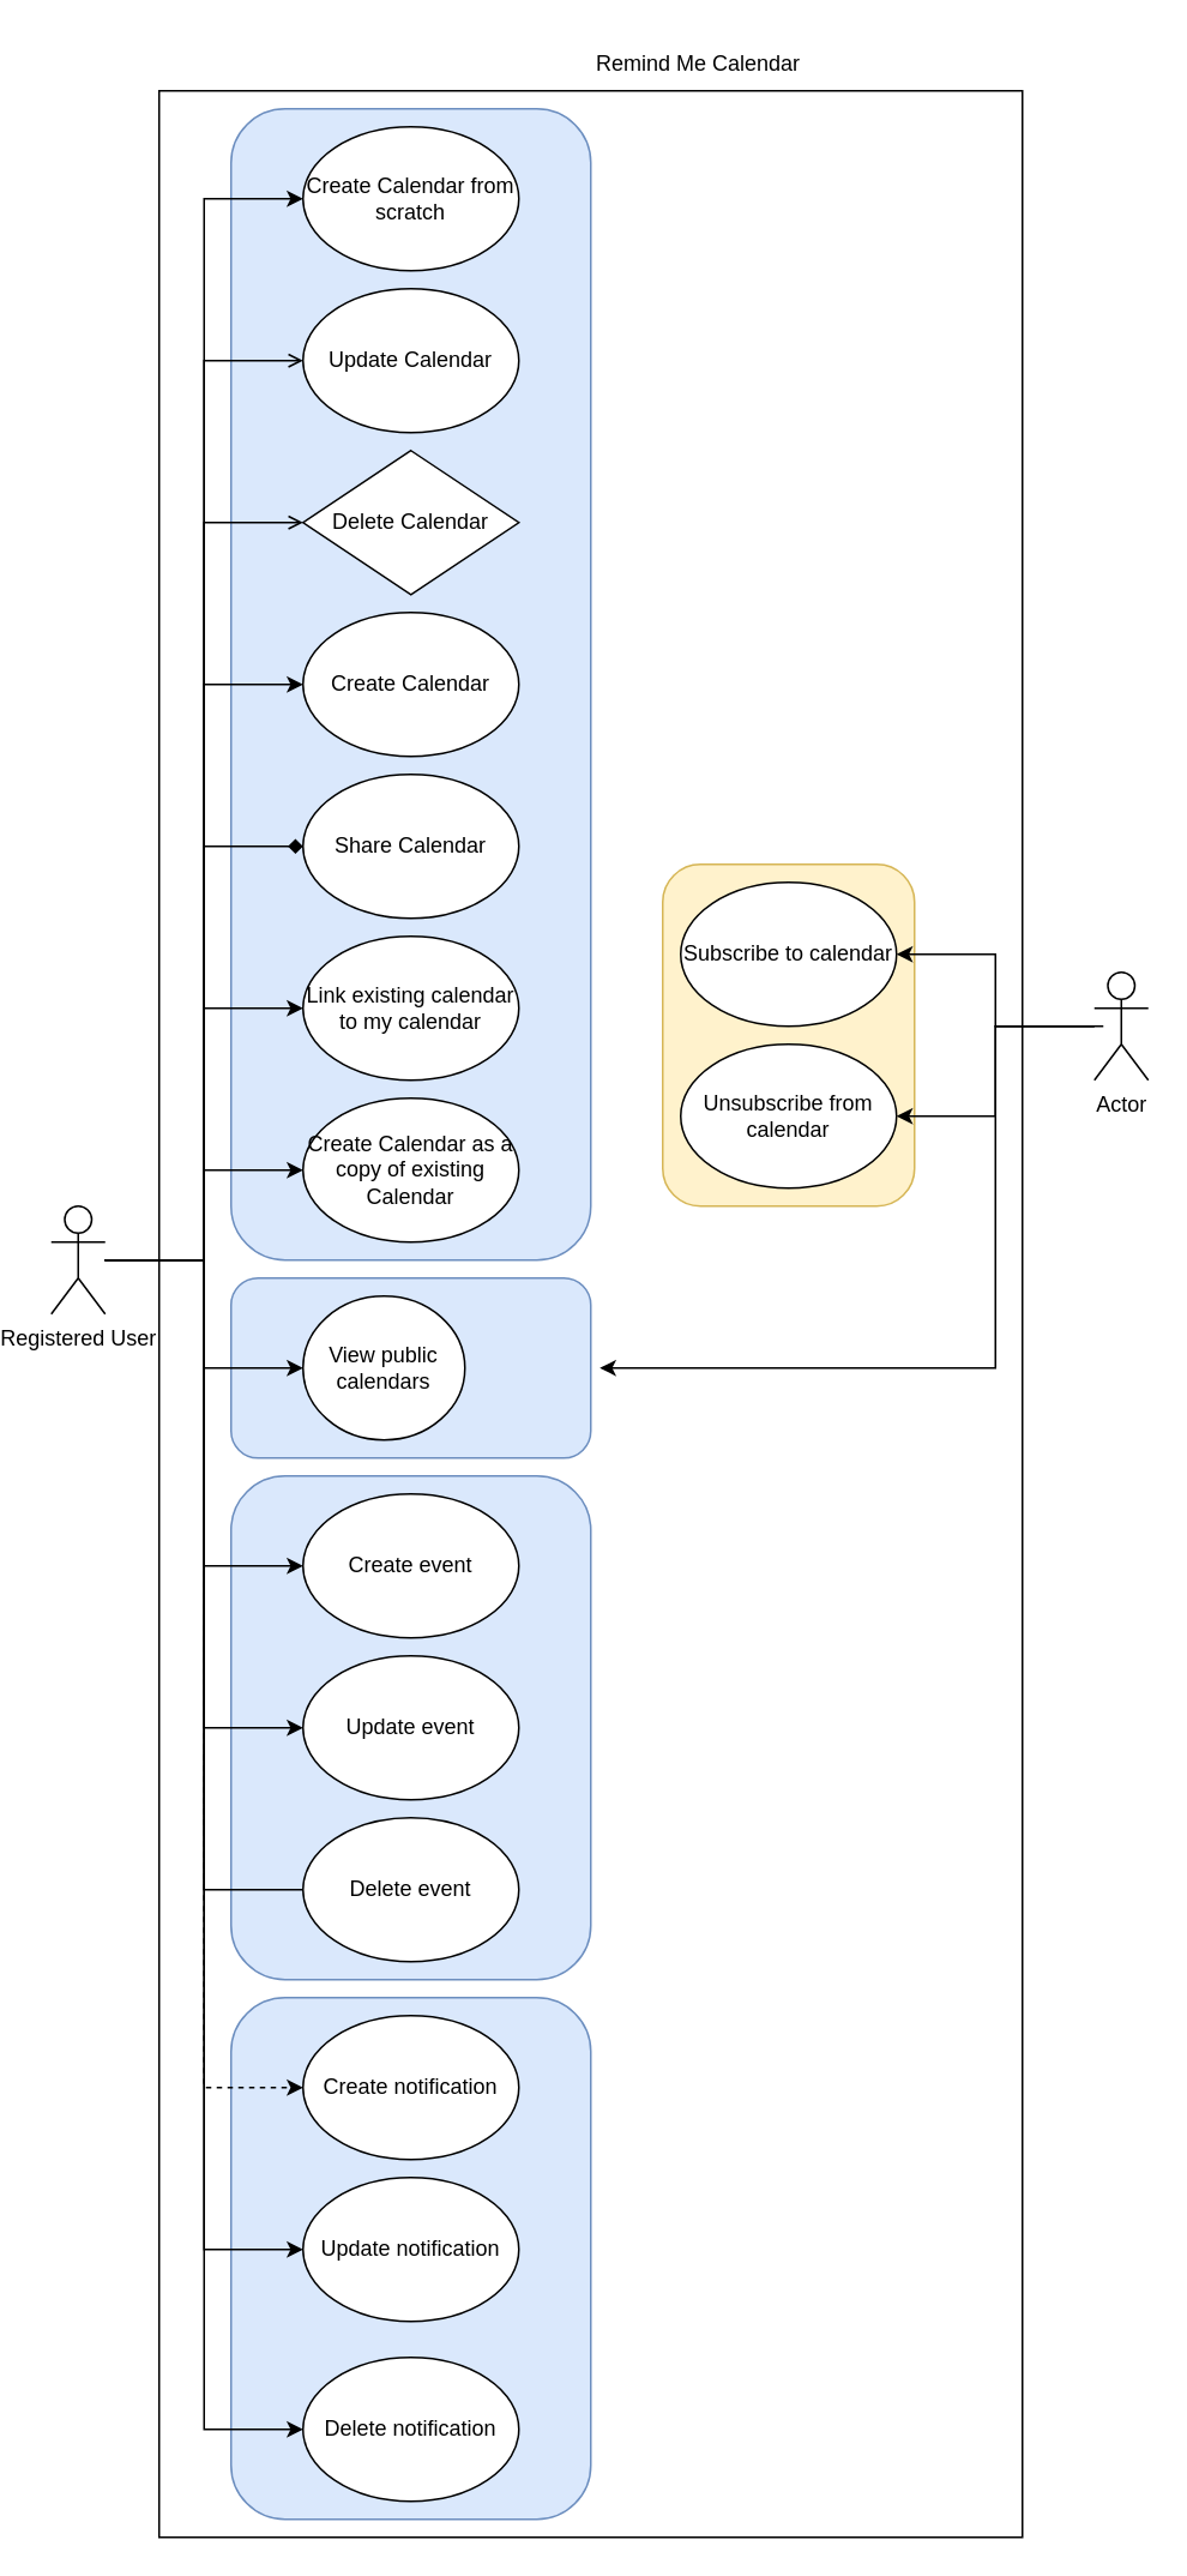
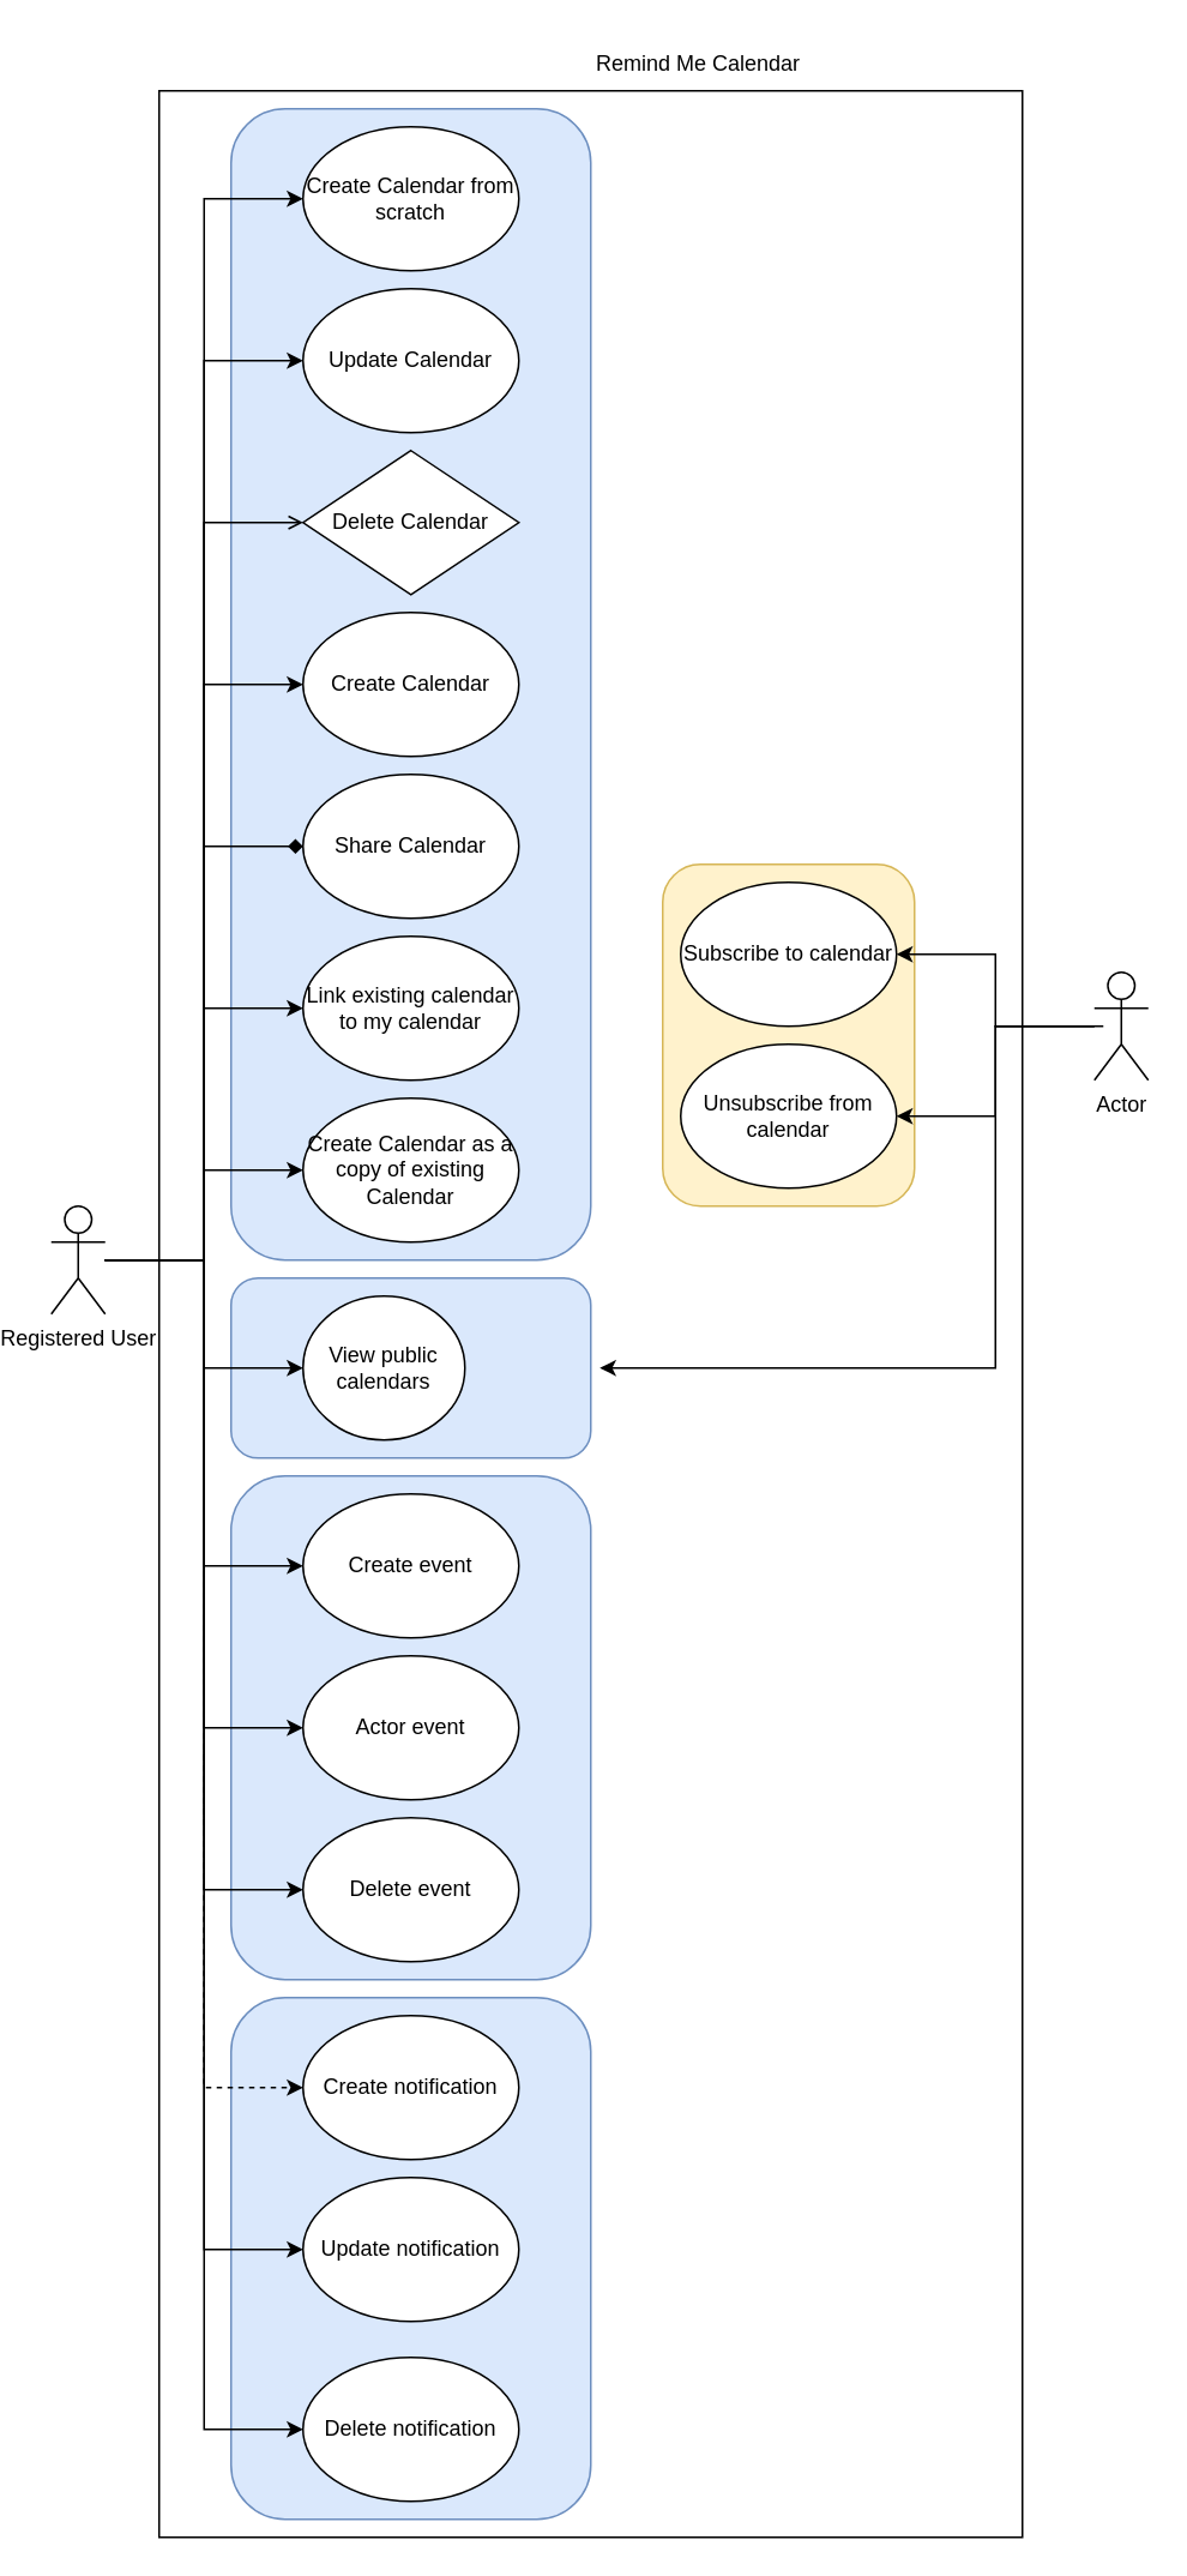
  <mxCell id="0" />
  <mxCell id="1" parent="0" />
  <mxCell id="2" value="" style="rounded=0;whiteSpace=wrap;html=1;" parent="1" vertex="1"><mxGeometry x="80" y="50" width="480" height="1360" as="geometry" /></mxCell>
  <mxCell id="3" value="" style="rounded=1;whiteSpace=wrap;html=1;fillColor=#dae8fc;strokeColor=#6c8ebf;" vertex="1" parent="1"><mxGeometry x="120" y="710" width="200" height="100" as="geometry" /></mxCell>
  <mxCell id="4" value="" style="rounded=1;whiteSpace=wrap;html=1;fillColor=#fff2cc;strokeColor=#d6b656;" vertex="1" parent="1"><mxGeometry x="360" y="480" width="140" height="190" as="geometry" /></mxCell>
  <mxCell id="5" value="" style="rounded=1;whiteSpace=wrap;html=1;fillColor=#dae8fc;strokeColor=#6c8ebf;" vertex="1" parent="1"><mxGeometry x="120" y="1110" width="200" height="290" as="geometry" /></mxCell>
  <mxCell id="6" value="" style="rounded=1;whiteSpace=wrap;html=1;fillColor=#dae8fc;strokeColor=#6c8ebf;" vertex="1" parent="1"><mxGeometry x="120" y="820" width="200" height="280" as="geometry" /></mxCell>
  <mxCell id="7" value="" style="rounded=1;whiteSpace=wrap;html=1;fillColor=#dae8fc;strokeColor=#6c8ebf;" vertex="1" parent="1"><mxGeometry x="120" y="60" width="200" height="640" as="geometry" /></mxCell>
- <mxCell id="8" style="edgeStyle=orthogonalEdgeStyle;rounded=0;orthogonalLoop=1;jettySize=auto;html=1;entryX=0;entryY=0.5;entryDx=0;entryDy=0;endArrow=open;" edge="1" parent="1" source="22" target="25"><mxGeometry relative="1" as="geometry" /></mxCell>
+ <mxCell id="8" style="edgeStyle=orthogonalEdgeStyle;rounded=0;orthogonalLoop=1;jettySize=auto;html=1;entryX=0;entryY=0.5;entryDx=0;entryDy=0;" edge="1" parent="1" source="22" target="25"><mxGeometry relative="1" as="geometry" /></mxCell>
  <mxCell id="9" style="edgeStyle=orthogonalEdgeStyle;rounded=0;orthogonalLoop=1;jettySize=auto;html=1;entryX=0;entryY=0.5;entryDx=0;entryDy=0;endArrow=open;" edge="1" parent="1" source="22" target="28"><mxGeometry relative="1" as="geometry" /></mxCell>
  <mxCell id="10" style="edgeStyle=orthogonalEdgeStyle;rounded=0;orthogonalLoop=1;jettySize=auto;html=1;entryX=0;entryY=0.5;entryDx=0;entryDy=0;" edge="1" parent="1" source="22" target="27"><mxGeometry relative="1" as="geometry" /></mxCell>
  <mxCell id="11" style="edgeStyle=orthogonalEdgeStyle;rounded=0;orthogonalLoop=1;jettySize=auto;html=1;entryX=0;entryY=0.5;entryDx=0;entryDy=0;endArrow=diamond;" edge="1" parent="1" source="22" target="29"><mxGeometry relative="1" as="geometry" /></mxCell>
  <mxCell id="12" style="edgeStyle=orthogonalEdgeStyle;rounded=0;orthogonalLoop=1;jettySize=auto;html=1;entryX=0;entryY=0.5;entryDx=0;entryDy=0;" edge="1" parent="1" source="22" target="31"><mxGeometry relative="1" as="geometry" /></mxCell>
  <mxCell id="13" style="edgeStyle=orthogonalEdgeStyle;rounded=0;orthogonalLoop=1;jettySize=auto;html=1;entryX=0;entryY=0.5;entryDx=0;entryDy=0;" edge="1" parent="1" source="22" target="30"><mxGeometry relative="1" as="geometry" /></mxCell>
  <mxCell id="14" style="edgeStyle=orthogonalEdgeStyle;rounded=0;orthogonalLoop=1;jettySize=auto;html=1;entryX=0;entryY=0.5;entryDx=0;entryDy=0;" edge="1" parent="1" source="22" target="32"><mxGeometry relative="1" as="geometry" /></mxCell>
  <mxCell id="15" style="edgeStyle=orthogonalEdgeStyle;rounded=0;orthogonalLoop=1;jettySize=auto;html=1;entryX=0;entryY=0.5;entryDx=0;entryDy=0;" edge="1" parent="1" source="22" target="33"><mxGeometry relative="1" as="geometry" /></mxCell>
- <mxCell id="16" style="edgeStyle=orthogonalEdgeStyle;rounded=0;orthogonalLoop=1;jettySize=auto;html=1;entryX=0;entryY=0.5;entryDx=0;entryDy=0;endArrow=none;" edge="1" parent="1" source="22" target="34"><mxGeometry relative="1" as="geometry" /></mxCell>
+ <mxCell id="16" style="edgeStyle=orthogonalEdgeStyle;rounded=0;orthogonalLoop=1;jettySize=auto;html=1;entryX=0;entryY=0.5;entryDx=0;entryDy=0;" edge="1" parent="1" source="22" target="34"><mxGeometry relative="1" as="geometry" /></mxCell>
  <mxCell id="17" style="edgeStyle=orthogonalEdgeStyle;rounded=0;orthogonalLoop=1;jettySize=auto;html=1;entryX=0;entryY=0.5;entryDx=0;entryDy=0;dashed=1;" edge="1" parent="1" source="22" target="26"><mxGeometry relative="1" as="geometry" /></mxCell>
  <mxCell id="18" style="edgeStyle=orthogonalEdgeStyle;rounded=0;orthogonalLoop=1;jettySize=auto;html=1;entryX=0;entryY=0.5;entryDx=0;entryDy=0;" edge="1" parent="1" source="22" target="24"><mxGeometry relative="1" as="geometry" /></mxCell>
  <mxCell id="19" style="edgeStyle=orthogonalEdgeStyle;rounded=0;orthogonalLoop=1;jettySize=auto;html=1;entryX=0;entryY=0.5;entryDx=0;entryDy=0;" edge="1" parent="1" source="22" target="35"><mxGeometry relative="1" as="geometry" /></mxCell>
  <mxCell id="20" style="edgeStyle=orthogonalEdgeStyle;rounded=0;orthogonalLoop=1;jettySize=auto;html=1;entryX=0;entryY=0.5;entryDx=0;entryDy=0;" edge="1" parent="1" source="22" target="36"><mxGeometry relative="1" as="geometry" /></mxCell>
  <mxCell id="21" style="edgeStyle=orthogonalEdgeStyle;rounded=0;orthogonalLoop=1;jettySize=auto;html=1;" edge="1" parent="1" source="22" target="43"><mxGeometry relative="1" as="geometry" /></mxCell>
  <mxCell id="22" value="Registered User" style="shape=umlActor;verticalLabelPosition=bottom;verticalAlign=top;html=1;outlineConnect=0;" parent="1" vertex="1"><mxGeometry x="20" y="670" width="30" height="60" as="geometry" /></mxCell>
  <mxCell id="23" value="Remind Me Calendar" style="text;html=1;strokeColor=none;fillColor=none;align=center;verticalAlign=middle;whiteSpace=wrap;rounded=0;" parent="1" vertex="1"><mxGeometry x="320" y="20" width="120" height="30" as="geometry" /></mxCell>
  <mxCell id="24" value="Create Calendar from scratch" style="ellipse;whiteSpace=wrap;html=1;" parent="1" vertex="1"><mxGeometry x="160" y="70" width="120" height="80" as="geometry" /></mxCell>
  <mxCell id="25" value="Update Calendar" style="ellipse;whiteSpace=wrap;html=1;" parent="1" vertex="1"><mxGeometry x="160" y="160" width="120" height="80" as="geometry" /></mxCell>
  <mxCell id="26" value="Create notification" style="ellipse;whiteSpace=wrap;html=1;" parent="1" vertex="1"><mxGeometry x="160" y="1120" width="120" height="80" as="geometry" /></mxCell>
  <mxCell id="27" value="Create Calendar" style="ellipse;whiteSpace=wrap;html=1;" parent="1" vertex="1"><mxGeometry x="160" y="340" width="120" height="80" as="geometry" /></mxCell>
  <mxCell id="28" value="Delete Calendar" style="rhombus;whiteSpace=wrap;html=1;" parent="1" vertex="1"><mxGeometry x="160" y="250" width="120" height="80" as="geometry" /></mxCell>
  <mxCell id="29" value="Share Calendar" style="ellipse;whiteSpace=wrap;html=1;" parent="1" vertex="1"><mxGeometry x="160" y="430" width="120" height="80" as="geometry" /></mxCell>
  <mxCell id="30" value="Create Calendar as a copy of existing Calendar" style="ellipse;whiteSpace=wrap;html=1;" parent="1" vertex="1"><mxGeometry x="160" y="610" width="120" height="80" as="geometry" /></mxCell>
  <mxCell id="31" value="Link existing calendar to my calendar" style="ellipse;whiteSpace=wrap;html=1;" parent="1" vertex="1"><mxGeometry x="160" y="520" width="120" height="80" as="geometry" /></mxCell>
  <mxCell id="32" value="Create event" style="ellipse;whiteSpace=wrap;html=1;" parent="1" vertex="1"><mxGeometry x="160" y="830" width="120" height="80" as="geometry" /></mxCell>
- <mxCell id="33" value="Update event" style="ellipse;whiteSpace=wrap;html=1;" parent="1" vertex="1"><mxGeometry x="160" y="920" width="120" height="80" as="geometry" /></mxCell>
+ <mxCell id="33" value="Actor event" style="ellipse;whiteSpace=wrap;html=1;" parent="1" vertex="1"><mxGeometry x="160" y="920" width="120" height="80" as="geometry" /></mxCell>
  <mxCell id="34" value="Delete event" style="ellipse;whiteSpace=wrap;html=1;" parent="1" vertex="1"><mxGeometry x="160" y="1010" width="120" height="80" as="geometry" /></mxCell>
  <mxCell id="35" value="Update notification" style="ellipse;whiteSpace=wrap;html=1;" parent="1" vertex="1"><mxGeometry x="160" y="1210" width="120" height="80" as="geometry" /></mxCell>
  <mxCell id="36" value="Delete notification" style="ellipse;whiteSpace=wrap;html=1;" parent="1" vertex="1"><mxGeometry x="160" y="1310" width="120" height="80" as="geometry" /></mxCell>
  <mxCell id="37" style="edgeStyle=orthogonalEdgeStyle;rounded=0;orthogonalLoop=1;jettySize=auto;html=1;" edge="1" parent="1" source="40" target="41"><mxGeometry relative="1" as="geometry" /></mxCell>
  <mxCell id="38" style="edgeStyle=orthogonalEdgeStyle;rounded=0;orthogonalLoop=1;jettySize=auto;html=1;" edge="1" parent="1" source="40" target="42"><mxGeometry relative="1" as="geometry" /></mxCell>
  <mxCell id="39" style="edgeStyle=orthogonalEdgeStyle;rounded=0;orthogonalLoop=1;jettySize=auto;html=1;entryX=1;entryY=0.5;entryDx=0;entryDy=0;" edge="1" parent="1"><mxGeometry relative="1" as="geometry"><mxPoint x="605" y="570" as="sourcePoint" /><mxPoint x="325" y="760" as="targetPoint" /><Array as="points"><mxPoint x="545" y="570" /><mxPoint x="545" y="760" /></Array></mxGeometry></mxCell>
  <mxCell id="40" value="Actor" style="shape=umlActor;verticalLabelPosition=bottom;verticalAlign=top;html=1;outlineConnect=0;" vertex="1" parent="1"><mxGeometry x="600" y="540" width="30" height="60" as="geometry" /></mxCell>
  <mxCell id="41" value="Subscribe to calendar" style="ellipse;whiteSpace=wrap;html=1;" vertex="1" parent="1"><mxGeometry x="370" y="490" width="120" height="80" as="geometry" /></mxCell>
  <mxCell id="42" value="Unsubscribe from calendar" style="ellipse;whiteSpace=wrap;html=1;" vertex="1" parent="1"><mxGeometry x="370" y="580" width="120" height="80" as="geometry" /></mxCell>
  <mxCell id="43" value="View public calendars" style="ellipse;whiteSpace=wrap;html=1;" vertex="1" parent="1"><mxGeometry x="160" y="720" width="90" height="80" as="geometry" /></mxCell>
